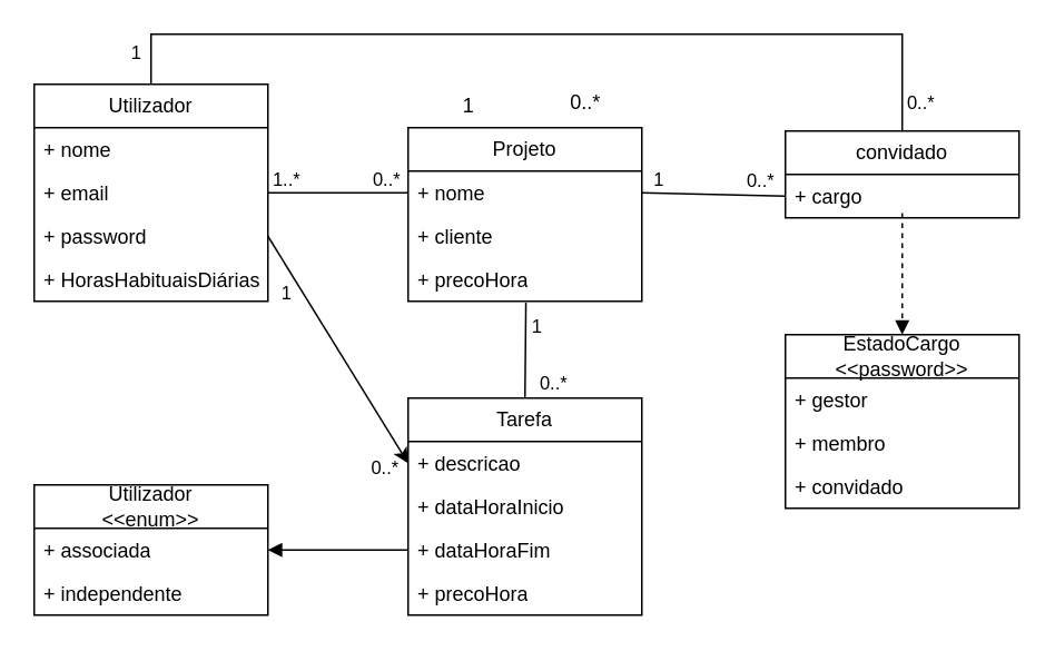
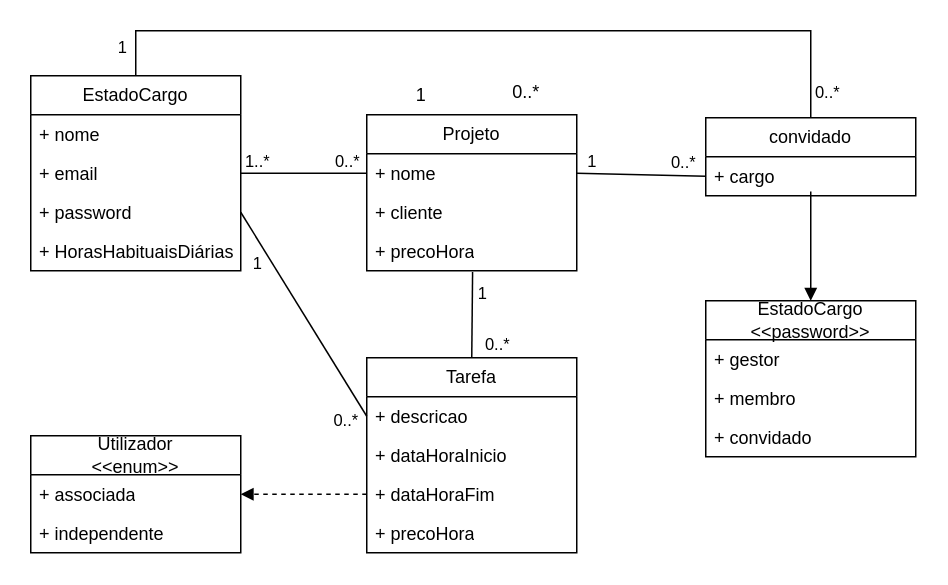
  <mxCell id="0" />
  <mxCell id="1" parent="0" />
- <mxCell id="2" value="Utilizador" style="swimlane;fontStyle=0;childLayout=stackLayout;horizontal=1;startSize=26;fillColor=none;horizontalStack=0;resizeParent=1;resizeParentMax=0;resizeLast=0;collapsible=1;marginBottom=0;whiteSpace=wrap;html=1;" parent="1" vertex="1"><mxGeometry x="20" y="50" width="140" height="130" as="geometry" /></mxCell>
+ <mxCell id="2" value="EstadoCargo" style="swimlane;fontStyle=0;childLayout=stackLayout;horizontal=1;startSize=26;fillColor=none;horizontalStack=0;resizeParent=1;resizeParentMax=0;resizeLast=0;collapsible=1;marginBottom=0;whiteSpace=wrap;html=1;" parent="1" vertex="1"><mxGeometry x="20" y="50" width="140" height="130" as="geometry" /></mxCell>
  <mxCell id="3" value="+ nome" style="text;strokeColor=none;fillColor=none;align=left;verticalAlign=top;spacingLeft=4;spacingRight=4;overflow=hidden;rotatable=0;points=[[0,0.5],[1,0.5]];portConstraint=eastwest;whiteSpace=wrap;html=1;" parent="2" vertex="1"><mxGeometry y="26" width="140" height="26" as="geometry" /></mxCell>
  <mxCell id="4" value="+ email" style="text;strokeColor=none;fillColor=none;align=left;verticalAlign=top;spacingLeft=4;spacingRight=4;overflow=hidden;rotatable=0;points=[[0,0.5],[1,0.5]];portConstraint=eastwest;whiteSpace=wrap;html=1;" parent="2" vertex="1"><mxGeometry y="52" width="140" height="26" as="geometry" /></mxCell>
  <mxCell id="5" value="+ password" style="text;strokeColor=none;fillColor=none;align=left;verticalAlign=top;spacingLeft=4;spacingRight=4;overflow=hidden;rotatable=0;points=[[0,0.5],[1,0.5]];portConstraint=eastwest;whiteSpace=wrap;html=1;" parent="2" vertex="1"><mxGeometry y="78" width="140" height="26" as="geometry" /></mxCell>
  <mxCell id="6" value="+ HorasHabituaisDiárias" style="text;strokeColor=none;fillColor=none;align=left;verticalAlign=top;spacingLeft=4;spacingRight=4;overflow=hidden;rotatable=0;points=[[0,0.5],[1,0.5]];portConstraint=eastwest;whiteSpace=wrap;html=1;" parent="2" vertex="1"><mxGeometry y="104" width="140" height="26" as="geometry" /></mxCell>
  <mxCell id="7" value="Projeto" style="swimlane;fontStyle=0;childLayout=stackLayout;horizontal=1;startSize=26;fillColor=none;horizontalStack=0;resizeParent=1;resizeParentMax=0;resizeLast=0;collapsible=1;marginBottom=0;whiteSpace=wrap;html=1;" parent="1" vertex="1"><mxGeometry x="244" y="76" width="140" height="104" as="geometry" /></mxCell>
  <mxCell id="8" value="+ nome" style="text;strokeColor=none;fillColor=none;align=left;verticalAlign=top;spacingLeft=4;spacingRight=4;overflow=hidden;rotatable=0;points=[[0,0.5],[1,0.5]];portConstraint=eastwest;whiteSpace=wrap;html=1;" parent="7" vertex="1"><mxGeometry y="26" width="140" height="26" as="geometry" /></mxCell>
  <mxCell id="9" value="+ cliente" style="text;strokeColor=none;fillColor=none;align=left;verticalAlign=top;spacingLeft=4;spacingRight=4;overflow=hidden;rotatable=0;points=[[0,0.5],[1,0.5]];portConstraint=eastwest;whiteSpace=wrap;html=1;" parent="7" vertex="1"><mxGeometry y="52" width="140" height="26" as="geometry" /></mxCell>
  <mxCell id="10" value="+ precoHora" style="text;strokeColor=none;fillColor=none;align=left;verticalAlign=top;spacingLeft=4;spacingRight=4;overflow=hidden;rotatable=0;points=[[0,0.5],[1,0.5]];portConstraint=eastwest;whiteSpace=wrap;html=1;" parent="7" vertex="1"><mxGeometry y="78" width="140" height="26" as="geometry" /></mxCell>
  <mxCell id="11" value="Tarefa" style="swimlane;fontStyle=0;childLayout=stackLayout;horizontal=1;startSize=26;fillColor=none;horizontalStack=0;resizeParent=1;resizeParentMax=0;resizeLast=0;collapsible=1;marginBottom=0;whiteSpace=wrap;html=1;" parent="1" vertex="1"><mxGeometry x="244" y="238" width="140" height="130" as="geometry" /></mxCell>
  <mxCell id="12" value="+ descricao" style="text;strokeColor=none;fillColor=none;align=left;verticalAlign=top;spacingLeft=4;spacingRight=4;overflow=hidden;rotatable=0;points=[[0,0.5],[1,0.5]];portConstraint=eastwest;whiteSpace=wrap;html=1;" parent="11" vertex="1"><mxGeometry y="26" width="140" height="26" as="geometry" /></mxCell>
  <mxCell id="13" value="+ dataHoraInicio" style="text;strokeColor=none;fillColor=none;align=left;verticalAlign=top;spacingLeft=4;spacingRight=4;overflow=hidden;rotatable=0;points=[[0,0.5],[1,0.5]];portConstraint=eastwest;whiteSpace=wrap;html=1;" parent="11" vertex="1"><mxGeometry y="52" width="140" height="26" as="geometry" /></mxCell>
  <mxCell id="14" value="+ dataHoraFim" style="text;strokeColor=none;fillColor=none;align=left;verticalAlign=top;spacingLeft=4;spacingRight=4;overflow=hidden;rotatable=0;points=[[0,0.5],[1,0.5]];portConstraint=eastwest;whiteSpace=wrap;html=1;" parent="11" vertex="1"><mxGeometry y="78" width="140" height="26" as="geometry" /></mxCell>
  <mxCell id="15" value="+ precoHora" style="text;strokeColor=none;fillColor=none;align=left;verticalAlign=top;spacingLeft=4;spacingRight=4;overflow=hidden;rotatable=0;points=[[0,0.5],[1,0.5]];portConstraint=eastwest;whiteSpace=wrap;html=1;" parent="11" vertex="1"><mxGeometry y="104" width="140" height="26" as="geometry" /></mxCell>
  <mxCell id="16" value="" style="endArrow=none;html=1;rounded=0;exitX=1;exitY=0.5;exitDx=0;exitDy=0;entryX=0;entryY=0.5;entryDx=0;entryDy=0;" parent="1" source="4" target="8" edge="1"><mxGeometry relative="1" as="geometry"><mxPoint x="50" y="170" as="sourcePoint" /><mxPoint x="210" y="170" as="targetPoint" /></mxGeometry></mxCell>
  <mxCell id="17" value="1..*" style="edgeLabel;html=1;align=center;verticalAlign=middle;resizable=0;points=[];" parent="16" vertex="1" connectable="0"><mxGeometry x="-0.761" y="-1" relative="1" as="geometry"><mxPoint y="-10" as="offset" /></mxGeometry></mxCell>
  <mxCell id="18" value="0..*" style="edgeLabel;html=1;align=center;verticalAlign=middle;resizable=0;points=[];" parent="16" vertex="1" connectable="0"><mxGeometry x="0.659" relative="1" as="geometry"><mxPoint y="-9" as="offset" /></mxGeometry></mxCell>
- <mxCell id="19" value="" style="endArrow=classic;html=1;rounded=0;exitX=1;exitY=0.5;exitDx=0;exitDy=0;entryX=0;entryY=0.5;entryDx=0;entryDy=0;" parent="1" source="5" target="12" edge="1"><mxGeometry relative="1" as="geometry"><mxPoint x="170" y="39" as="sourcePoint" /><mxPoint x="254" y="39" as="targetPoint" /></mxGeometry></mxCell>
+ <mxCell id="19" value="" style="endArrow=none;html=1;rounded=0;exitX=1;exitY=0.5;exitDx=0;exitDy=0;entryX=0;entryY=0.5;entryDx=0;entryDy=0;" parent="1" source="5" target="12" edge="1"><mxGeometry relative="1" as="geometry"><mxPoint x="170" y="39" as="sourcePoint" /><mxPoint x="254" y="39" as="targetPoint" /></mxGeometry></mxCell>
  <mxCell id="20" value="1" style="edgeLabel;html=1;align=center;verticalAlign=middle;resizable=0;points=[];" parent="19" vertex="1" connectable="0"><mxGeometry x="-0.761" y="-1" relative="1" as="geometry"><mxPoint x="1" y="17" as="offset" /></mxGeometry></mxCell>
  <mxCell id="21" value="0..*" style="edgeLabel;html=1;align=center;verticalAlign=middle;resizable=0;points=[];" parent="19" vertex="1" connectable="0"><mxGeometry x="0.659" relative="1" as="geometry"><mxPoint y="25" as="offset" /></mxGeometry></mxCell>
  <mxCell id="22" value="" style="endArrow=none;html=1;rounded=0;exitX=0.504;exitY=1.033;exitDx=0;exitDy=0;entryX=0.5;entryY=0;entryDx=0;entryDy=0;exitPerimeter=0;" parent="1" source="10" target="11" edge="1"><mxGeometry relative="1" as="geometry"><mxPoint x="170" y="65" as="sourcePoint" /><mxPoint x="254" y="209" as="targetPoint" /></mxGeometry></mxCell>
  <mxCell id="23" value="1" style="edgeLabel;html=1;align=center;verticalAlign=middle;resizable=0;points=[];" parent="22" vertex="1" connectable="0"><mxGeometry x="-0.761" y="-1" relative="1" as="geometry"><mxPoint x="7" y="7" as="offset" /></mxGeometry></mxCell>
  <mxCell id="24" value="0..*" style="edgeLabel;html=1;align=center;verticalAlign=middle;resizable=0;points=[];" parent="22" vertex="1" connectable="0"><mxGeometry x="0.659" relative="1" as="geometry"><mxPoint x="16" y="1" as="offset" /></mxGeometry></mxCell>
  <mxCell id="25" value="1" style="text;html=1;align=center;verticalAlign=middle;resizable=0;points=[];autosize=1;strokeColor=none;fillColor=none;" parent="1" vertex="1"><mxGeometry x="265" y="48" width="30" height="30" as="geometry" /></mxCell>
  <mxCell id="26" value="0..*" style="text;html=1;align=center;verticalAlign=middle;resizable=0;points=[];autosize=1;strokeColor=none;fillColor=none;" parent="1" vertex="1"><mxGeometry x="330" y="46" width="40" height="30" as="geometry" /></mxCell>
  <mxCell id="27" value="convidado" style="swimlane;fontStyle=0;childLayout=stackLayout;horizontal=1;startSize=26;fillColor=none;horizontalStack=0;resizeParent=1;resizeParentMax=0;resizeLast=0;collapsible=1;marginBottom=0;whiteSpace=wrap;html=1;" parent="1" vertex="1"><mxGeometry x="470" y="78" width="140" height="52" as="geometry" /></mxCell>
  <mxCell id="28" value="+ cargo" style="text;strokeColor=none;fillColor=none;align=left;verticalAlign=top;spacingLeft=4;spacingRight=4;overflow=hidden;rotatable=0;points=[[0,0.5],[1,0.5]];portConstraint=eastwest;whiteSpace=wrap;html=1;" parent="27" vertex="1"><mxGeometry y="26" width="140" height="26" as="geometry" /></mxCell>
  <mxCell id="29" value="EstadoCargo&lt;div&gt;&amp;lt;&amp;lt;password&amp;gt;&amp;gt;&lt;/div&gt;" style="swimlane;fontStyle=0;childLayout=stackLayout;horizontal=1;startSize=26;fillColor=none;horizontalStack=0;resizeParent=1;resizeParentMax=0;resizeLast=0;collapsible=1;marginBottom=0;whiteSpace=wrap;html=1;" parent="1" vertex="1"><mxGeometry x="470" y="200" width="140" height="104" as="geometry" /></mxCell>
  <mxCell id="30" value="+ gestor" style="text;strokeColor=none;fillColor=none;align=left;verticalAlign=top;spacingLeft=4;spacingRight=4;overflow=hidden;rotatable=0;points=[[0,0.5],[1,0.5]];portConstraint=eastwest;whiteSpace=wrap;html=1;" parent="29" vertex="1"><mxGeometry y="26" width="140" height="26" as="geometry" /></mxCell>
  <mxCell id="31" value="+ membro" style="text;strokeColor=none;fillColor=none;align=left;verticalAlign=top;spacingLeft=4;spacingRight=4;overflow=hidden;rotatable=0;points=[[0,0.5],[1,0.5]];portConstraint=eastwest;whiteSpace=wrap;html=1;" parent="29" vertex="1"><mxGeometry y="52" width="140" height="26" as="geometry" /></mxCell>
  <mxCell id="32" value="+ convidado" style="text;strokeColor=none;fillColor=none;align=left;verticalAlign=top;spacingLeft=4;spacingRight=4;overflow=hidden;rotatable=0;points=[[0,0.5],[1,0.5]];portConstraint=eastwest;whiteSpace=wrap;html=1;" vertex="1" parent="29"><mxGeometry y="78" width="140" height="26" as="geometry" /></mxCell>
- <mxCell id="33" value="" style="endArrow=block;html=1;rounded=0;exitX=0.5;exitY=0.892;exitDx=0;exitDy=0;exitPerimeter=0;entryX=0.5;entryY=0;entryDx=0;entryDy=0;endFill=1;dashed=1;" parent="1" source="28" target="29" edge="1"><mxGeometry relative="1" as="geometry"><mxPoint x="530" y="170" as="sourcePoint" /><mxPoint x="690" y="170" as="targetPoint" /></mxGeometry></mxCell>
+ <mxCell id="33" value="" style="endArrow=block;html=1;rounded=0;exitX=0.5;exitY=0.892;exitDx=0;exitDy=0;exitPerimeter=0;entryX=0.5;entryY=0;entryDx=0;entryDy=0;endFill=1;" parent="1" source="28" target="29" edge="1"><mxGeometry relative="1" as="geometry"><mxPoint x="530" y="170" as="sourcePoint" /><mxPoint x="690" y="170" as="targetPoint" /></mxGeometry></mxCell>
  <mxCell id="34" value="Utilizador&lt;div&gt;&amp;lt;&amp;lt;enum&amp;gt;&amp;gt;&lt;/div&gt;" style="swimlane;fontStyle=0;childLayout=stackLayout;horizontal=1;startSize=26;fillColor=none;horizontalStack=0;resizeParent=1;resizeParentMax=0;resizeLast=0;collapsible=1;marginBottom=0;whiteSpace=wrap;html=1;" parent="1" vertex="1"><mxGeometry x="20" y="290" width="140" height="78" as="geometry" /></mxCell>
  <mxCell id="35" value="+ associada" style="text;strokeColor=none;fillColor=none;align=left;verticalAlign=top;spacingLeft=4;spacingRight=4;overflow=hidden;rotatable=0;points=[[0,0.5],[1,0.5]];portConstraint=eastwest;whiteSpace=wrap;html=1;" parent="34" vertex="1"><mxGeometry y="26" width="140" height="26" as="geometry" /></mxCell>
  <mxCell id="36" value="+ independente" style="text;strokeColor=none;fillColor=none;align=left;verticalAlign=top;spacingLeft=4;spacingRight=4;overflow=hidden;rotatable=0;points=[[0,0.5],[1,0.5]];portConstraint=eastwest;whiteSpace=wrap;html=1;" parent="34" vertex="1"><mxGeometry y="52" width="140" height="26" as="geometry" /></mxCell>
- <mxCell id="37" value="" style="endArrow=block;html=1;rounded=0;exitX=0;exitY=0.5;exitDx=0;exitDy=0;entryX=1;entryY=0.5;entryDx=0;entryDy=0;endFill=1;" parent="1" source="14" target="35" edge="1"><mxGeometry relative="1" as="geometry"><mxPoint x="550" y="163" as="sourcePoint" /><mxPoint x="550" y="210" as="targetPoint" /></mxGeometry></mxCell>
+ <mxCell id="37" value="" style="endArrow=block;html=1;rounded=0;exitX=0;exitY=0.5;exitDx=0;exitDy=0;entryX=1;entryY=0.5;entryDx=0;entryDy=0;endFill=1;dashed=1;" parent="1" source="14" target="35" edge="1"><mxGeometry relative="1" as="geometry"><mxPoint x="550" y="163" as="sourcePoint" /><mxPoint x="550" y="210" as="targetPoint" /></mxGeometry></mxCell>
  <mxCell id="38" value="" style="endArrow=none;html=1;rounded=0;exitX=1;exitY=0.5;exitDx=0;exitDy=0;entryX=0;entryY=0.5;entryDx=0;entryDy=0;" parent="1" source="8" edge="1"><mxGeometry relative="1" as="geometry"><mxPoint x="170" y="125" as="sourcePoint" /><mxPoint x="470" y="117" as="targetPoint" /></mxGeometry></mxCell>
  <mxCell id="39" value="1" style="edgeLabel;html=1;align=center;verticalAlign=middle;resizable=0;points=[];" parent="38" vertex="1" connectable="0"><mxGeometry x="-0.761" y="-1" relative="1" as="geometry"><mxPoint y="-10" as="offset" /></mxGeometry></mxCell>
  <mxCell id="40" value="0..*" style="edgeLabel;html=1;align=center;verticalAlign=middle;resizable=0;points=[];" parent="38" vertex="1" connectable="0"><mxGeometry x="0.659" relative="1" as="geometry"><mxPoint y="-9" as="offset" /></mxGeometry></mxCell>
  <mxCell id="41" value="" style="endArrow=none;html=1;rounded=0;exitX=0.5;exitY=0;exitDx=0;exitDy=0;entryX=0.5;entryY=0;entryDx=0;entryDy=0;edgeStyle=orthogonalEdgeStyle;" parent="1" source="2" target="27" edge="1"><mxGeometry relative="1" as="geometry"><mxPoint x="394" y="125" as="sourcePoint" /><mxPoint x="480" y="127" as="targetPoint" /><Array as="points"><mxPoint x="90" y="20" /><mxPoint x="540" y="20" /></Array></mxGeometry></mxCell>
  <mxCell id="42" value="1" style="edgeLabel;html=1;align=center;verticalAlign=middle;resizable=0;points=[];" parent="41" vertex="1" connectable="0"><mxGeometry x="-0.761" y="-1" relative="1" as="geometry"><mxPoint x="-44" y="9" as="offset" /></mxGeometry></mxCell>
  <mxCell id="43" value="0..*" style="edgeLabel;html=1;align=center;verticalAlign=middle;resizable=0;points=[];" parent="41" vertex="1" connectable="0"><mxGeometry x="0.659" relative="1" as="geometry"><mxPoint x="44" y="40" as="offset" /></mxGeometry></mxCell>
